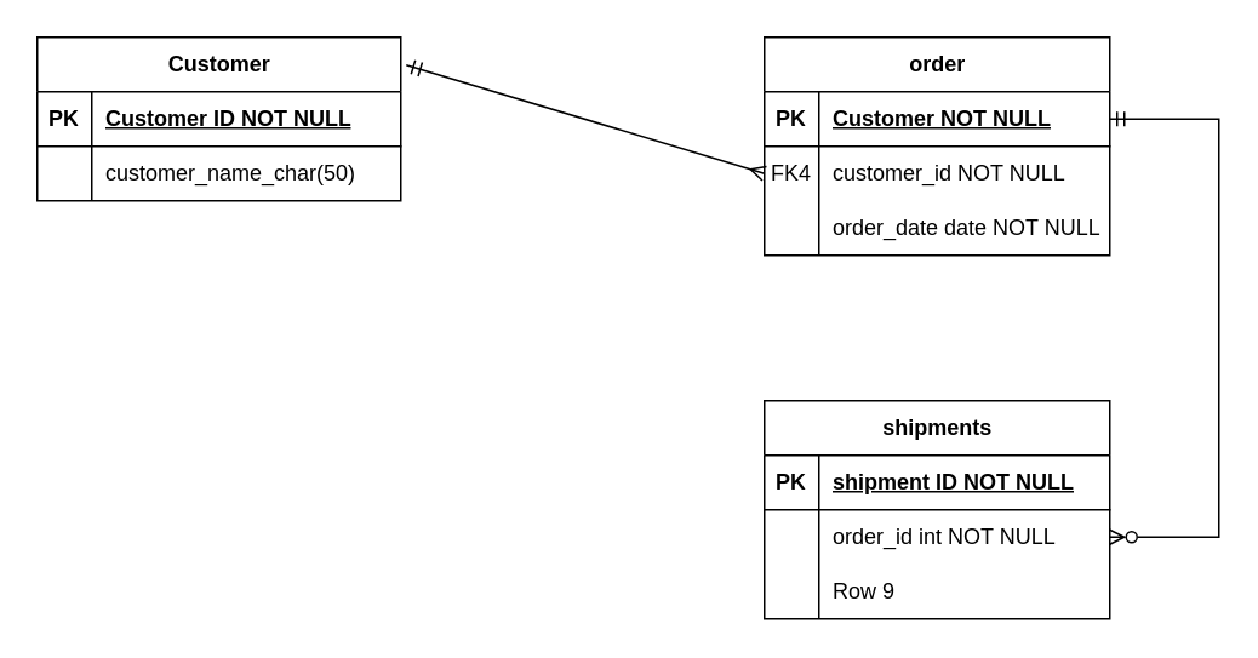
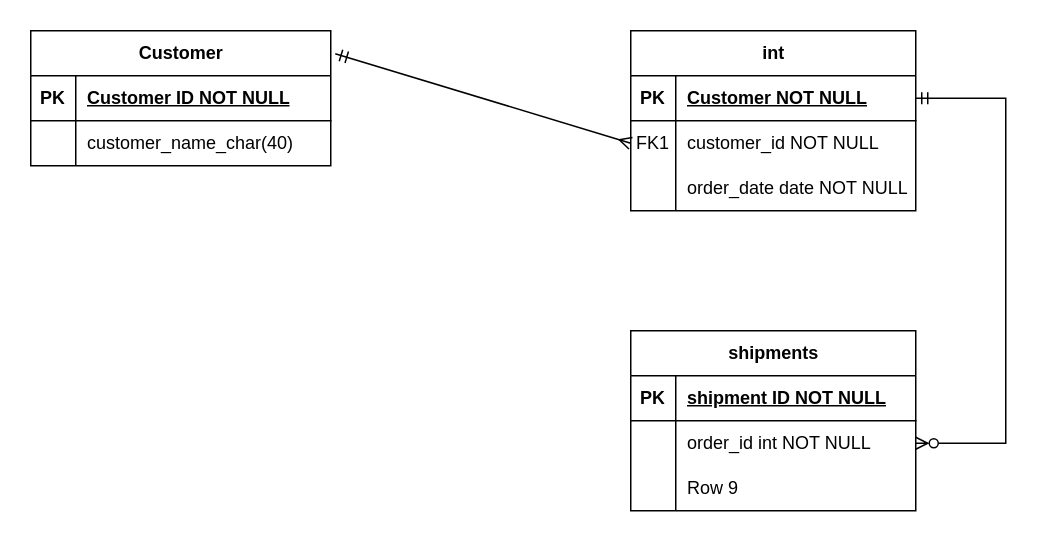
  <mxCell id="0" />
  <mxCell id="1" parent="0" />
  <mxCell id="2" value="Customer" style="shape=table;startSize=30;container=1;collapsible=1;childLayout=tableLayout;fixedRows=1;rowLines=0;fontStyle=1;align=center;resizeLast=1;html=1;" vertex="1" parent="1"><mxGeometry x="20" y="20" width="200" height="90" as="geometry" /></mxCell>
  <mxCell id="3" value="" style="shape=tableRow;horizontal=0;startSize=0;swimlaneHead=0;swimlaneBody=0;fillColor=none;collapsible=0;dropTarget=0;points=[[0,0.5],[1,0.5]];portConstraint=eastwest;top=0;left=0;right=0;bottom=1;" vertex="1" parent="2"><mxGeometry y="30" width="200" height="30" as="geometry" /></mxCell>
  <mxCell id="4" value="PK" style="shape=partialRectangle;connectable=0;fillColor=none;top=0;left=0;bottom=0;right=0;fontStyle=1;overflow=hidden;whiteSpace=wrap;html=1;" vertex="1" parent="3"><mxGeometry width="30" height="30" as="geometry"><mxRectangle width="30" height="30" as="alternateBounds" /></mxGeometry></mxCell>
  <mxCell id="5" value="Customer ID NOT NULL" style="shape=partialRectangle;connectable=0;fillColor=none;top=0;left=0;bottom=0;right=0;align=left;spacingLeft=6;fontStyle=5;overflow=hidden;whiteSpace=wrap;html=1;" vertex="1" parent="3"><mxGeometry x="30" width="170" height="30" as="geometry"><mxRectangle width="170" height="30" as="alternateBounds" /></mxGeometry></mxCell>
  <mxCell id="6" value="" style="shape=tableRow;horizontal=0;startSize=0;swimlaneHead=0;swimlaneBody=0;fillColor=none;collapsible=0;dropTarget=0;points=[[0,0.5],[1,0.5]];portConstraint=eastwest;top=0;left=0;right=0;bottom=0;" vertex="1" parent="2"><mxGeometry y="60" width="200" height="30" as="geometry" /></mxCell>
  <mxCell id="7" value="" style="shape=partialRectangle;connectable=0;fillColor=none;top=0;left=0;bottom=0;right=0;editable=1;overflow=hidden;whiteSpace=wrap;html=1;" vertex="1" parent="6"><mxGeometry width="30" height="30" as="geometry"><mxRectangle width="30" height="30" as="alternateBounds" /></mxGeometry></mxCell>
- <mxCell id="8" value="customer_name_char(50)" style="shape=partialRectangle;connectable=0;fillColor=none;top=0;left=0;bottom=0;right=0;align=left;spacingLeft=6;overflow=hidden;whiteSpace=wrap;html=1;" vertex="1" parent="6"><mxGeometry x="30" width="170" height="30" as="geometry"><mxRectangle width="170" height="30" as="alternateBounds" /></mxGeometry></mxCell>
- <mxCell id="9" value="order" style="shape=table;startSize=30;container=1;collapsible=1;childLayout=tableLayout;fixedRows=1;rowLines=0;fontStyle=1;align=center;resizeLast=1;html=1;" vertex="1" parent="1"><mxGeometry x="420" y="20" width="190.0" height="120" as="geometry" /></mxCell>
+ <mxCell id="8" value="customer_name_char(40)" style="shape=partialRectangle;connectable=0;fillColor=none;top=0;left=0;bottom=0;right=0;align=left;spacingLeft=6;overflow=hidden;whiteSpace=wrap;html=1;" vertex="1" parent="6"><mxGeometry x="30" width="170" height="30" as="geometry"><mxRectangle width="170" height="30" as="alternateBounds" /></mxGeometry></mxCell>
+ <mxCell id="9" value="int" style="shape=table;startSize=30;container=1;collapsible=1;childLayout=tableLayout;fixedRows=1;rowLines=0;fontStyle=1;align=center;resizeLast=1;html=1;" vertex="1" parent="1"><mxGeometry x="420" y="20" width="190.0" height="120" as="geometry" /></mxCell>
  <mxCell id="10" value="" style="shape=tableRow;horizontal=0;startSize=0;swimlaneHead=0;swimlaneBody=0;fillColor=none;collapsible=0;dropTarget=0;points=[[0,0.5],[1,0.5]];portConstraint=eastwest;top=0;left=0;right=0;bottom=1;" vertex="1" parent="9"><mxGeometry y="30" width="190.0" height="30" as="geometry" /></mxCell>
  <mxCell id="11" value="PK" style="shape=partialRectangle;connectable=0;fillColor=none;top=0;left=0;bottom=0;right=0;fontStyle=1;overflow=hidden;whiteSpace=wrap;html=1;" vertex="1" parent="10"><mxGeometry width="30" height="30" as="geometry"><mxRectangle width="30" height="30" as="alternateBounds" /></mxGeometry></mxCell>
  <mxCell id="12" value="Customer NOT NULL" style="shape=partialRectangle;connectable=0;fillColor=none;top=0;left=0;bottom=0;right=0;align=left;spacingLeft=6;fontStyle=5;overflow=hidden;whiteSpace=wrap;html=1;" vertex="1" parent="10"><mxGeometry x="30" width="160.0" height="30" as="geometry"><mxRectangle width="160.0" height="30" as="alternateBounds" /></mxGeometry></mxCell>
  <mxCell id="13" value="" style="shape=tableRow;horizontal=0;startSize=0;swimlaneHead=0;swimlaneBody=0;fillColor=none;collapsible=0;dropTarget=0;points=[[0,0.5],[1,0.5]];portConstraint=eastwest;top=0;left=0;right=0;bottom=0;" vertex="1" parent="9"><mxGeometry y="60" width="190.0" height="30" as="geometry" /></mxCell>
- <mxCell id="14" value="FK4" style="shape=partialRectangle;connectable=0;fillColor=none;top=0;left=0;bottom=0;right=0;editable=1;overflow=hidden;whiteSpace=wrap;html=1;" vertex="1" parent="13"><mxGeometry width="30" height="30" as="geometry"><mxRectangle width="30" height="30" as="alternateBounds" /></mxGeometry></mxCell>
+ <mxCell id="14" value="FK1" style="shape=partialRectangle;connectable=0;fillColor=none;top=0;left=0;bottom=0;right=0;editable=1;overflow=hidden;whiteSpace=wrap;html=1;" vertex="1" parent="13"><mxGeometry width="30" height="30" as="geometry"><mxRectangle width="30" height="30" as="alternateBounds" /></mxGeometry></mxCell>
  <mxCell id="15" value="customer_id NOT NULL" style="shape=partialRectangle;connectable=0;fillColor=none;top=0;left=0;bottom=0;right=0;align=left;spacingLeft=6;overflow=hidden;whiteSpace=wrap;html=1;" vertex="1" parent="13"><mxGeometry x="30" width="160.0" height="30" as="geometry"><mxRectangle width="160.0" height="30" as="alternateBounds" /></mxGeometry></mxCell>
  <mxCell id="16" value="" style="shape=tableRow;horizontal=0;startSize=0;swimlaneHead=0;swimlaneBody=0;fillColor=none;collapsible=0;dropTarget=0;points=[[0,0.5],[1,0.5]];portConstraint=eastwest;top=0;left=0;right=0;bottom=0;" vertex="1" parent="9"><mxGeometry y="90" width="190.0" height="30" as="geometry" /></mxCell>
  <mxCell id="17" value="" style="shape=partialRectangle;connectable=0;fillColor=none;top=0;left=0;bottom=0;right=0;editable=1;overflow=hidden;whiteSpace=wrap;html=1;" vertex="1" parent="16"><mxGeometry width="30" height="30" as="geometry"><mxRectangle width="30" height="30" as="alternateBounds" /></mxGeometry></mxCell>
  <mxCell id="18" value="order_date date NOT NULL" style="shape=partialRectangle;connectable=0;fillColor=none;top=0;left=0;bottom=0;right=0;align=left;spacingLeft=6;overflow=hidden;whiteSpace=wrap;html=1;" vertex="1" parent="16"><mxGeometry x="30" width="160.0" height="30" as="geometry"><mxRectangle width="160.0" height="30" as="alternateBounds" /></mxGeometry></mxCell>
  <mxCell id="19" value="" style="fontSize=12;html=1;endArrow=ERmany;endFill=0;rounded=0;exitX=1.015;exitY=0.17;exitDx=0;exitDy=0;exitPerimeter=0;startArrow=ERmandOne;startFill=0;elbow=vertical;entryX=0;entryY=0.5;entryDx=0;entryDy=0;" edge="1" parent="1" source="2" target="13"><mxGeometry width="100" height="100" relative="1" as="geometry"><mxPoint x="330" y="260" as="sourcePoint" /><mxPoint x="470" y="180" as="targetPoint" /></mxGeometry></mxCell>
  <mxCell id="20" value="shipments" style="shape=table;startSize=30;container=1;collapsible=1;childLayout=tableLayout;fixedRows=1;rowLines=0;fontStyle=1;align=center;resizeLast=1;html=1;" vertex="1" parent="1"><mxGeometry x="420" y="220" width="190.0" height="120" as="geometry" /></mxCell>
  <mxCell id="21" value="" style="shape=tableRow;horizontal=0;startSize=0;swimlaneHead=0;swimlaneBody=0;fillColor=none;collapsible=0;dropTarget=0;points=[[0,0.5],[1,0.5]];portConstraint=eastwest;top=0;left=0;right=0;bottom=1;" vertex="1" parent="20"><mxGeometry y="30" width="190.0" height="30" as="geometry" /></mxCell>
  <mxCell id="22" value="PK" style="shape=partialRectangle;connectable=0;fillColor=none;top=0;left=0;bottom=0;right=0;fontStyle=1;overflow=hidden;whiteSpace=wrap;html=1;" vertex="1" parent="21"><mxGeometry width="30" height="30" as="geometry"><mxRectangle width="30" height="30" as="alternateBounds" /></mxGeometry></mxCell>
  <mxCell id="23" value="shipment ID NOT NULL" style="shape=partialRectangle;connectable=0;fillColor=none;top=0;left=0;bottom=0;right=0;align=left;spacingLeft=6;fontStyle=5;overflow=hidden;whiteSpace=wrap;html=1;" vertex="1" parent="21"><mxGeometry x="30" width="160.0" height="30" as="geometry"><mxRectangle width="160.0" height="30" as="alternateBounds" /></mxGeometry></mxCell>
  <mxCell id="24" value="" style="shape=tableRow;horizontal=0;startSize=0;swimlaneHead=0;swimlaneBody=0;fillColor=none;collapsible=0;dropTarget=0;points=[[0,0.5],[1,0.5]];portConstraint=eastwest;top=0;left=0;right=0;bottom=0;" vertex="1" parent="20"><mxGeometry y="60" width="190.0" height="30" as="geometry" /></mxCell>
  <mxCell id="25" value="" style="shape=partialRectangle;connectable=0;fillColor=none;top=0;left=0;bottom=0;right=0;editable=1;overflow=hidden;whiteSpace=wrap;html=1;" vertex="1" parent="24"><mxGeometry width="30" height="30" as="geometry"><mxRectangle width="30" height="30" as="alternateBounds" /></mxGeometry></mxCell>
  <mxCell id="26" value="order_id int NOT NULL" style="shape=partialRectangle;connectable=0;fillColor=none;top=0;left=0;bottom=0;right=0;align=left;spacingLeft=6;overflow=hidden;whiteSpace=wrap;html=1;" vertex="1" parent="24"><mxGeometry x="30" width="160.0" height="30" as="geometry"><mxRectangle width="160.0" height="30" as="alternateBounds" /></mxGeometry></mxCell>
  <mxCell id="27" value="" style="shape=tableRow;horizontal=0;startSize=0;swimlaneHead=0;swimlaneBody=0;fillColor=none;collapsible=0;dropTarget=0;points=[[0,0.5],[1,0.5]];portConstraint=eastwest;top=0;left=0;right=0;bottom=0;" vertex="1" parent="20"><mxGeometry y="90" width="190.0" height="30" as="geometry" /></mxCell>
  <mxCell id="28" value="" style="shape=partialRectangle;connectable=0;fillColor=none;top=0;left=0;bottom=0;right=0;editable=1;overflow=hidden;whiteSpace=wrap;html=1;" vertex="1" parent="27"><mxGeometry width="30" height="30" as="geometry"><mxRectangle width="30" height="30" as="alternateBounds" /></mxGeometry></mxCell>
  <mxCell id="29" value="Row 9" style="shape=partialRectangle;connectable=0;fillColor=none;top=0;left=0;bottom=0;right=0;align=left;spacingLeft=6;overflow=hidden;whiteSpace=wrap;html=1;" vertex="1" parent="27"><mxGeometry x="30" width="160.0" height="30" as="geometry"><mxRectangle width="160.0" height="30" as="alternateBounds" /></mxGeometry></mxCell>
  <mxCell id="30" value="" style="fontSize=12;html=1;endArrow=ERmandOne;rounded=0;entryX=1;entryY=0.5;entryDx=0;entryDy=0;exitX=1;exitY=0.5;exitDx=0;exitDy=0;startArrow=ERzeroToMany;startFill=0;edgeStyle=orthogonalEdgeStyle;" edge="1" parent="1" source="24" target="10"><mxGeometry width="100" height="100" relative="1" as="geometry"><mxPoint x="700" y="290" as="sourcePoint" /><mxPoint x="710" y="60" as="targetPoint" /><Array as="points"><mxPoint x="670" y="295" /><mxPoint x="670" y="65" /></Array></mxGeometry></mxCell>
